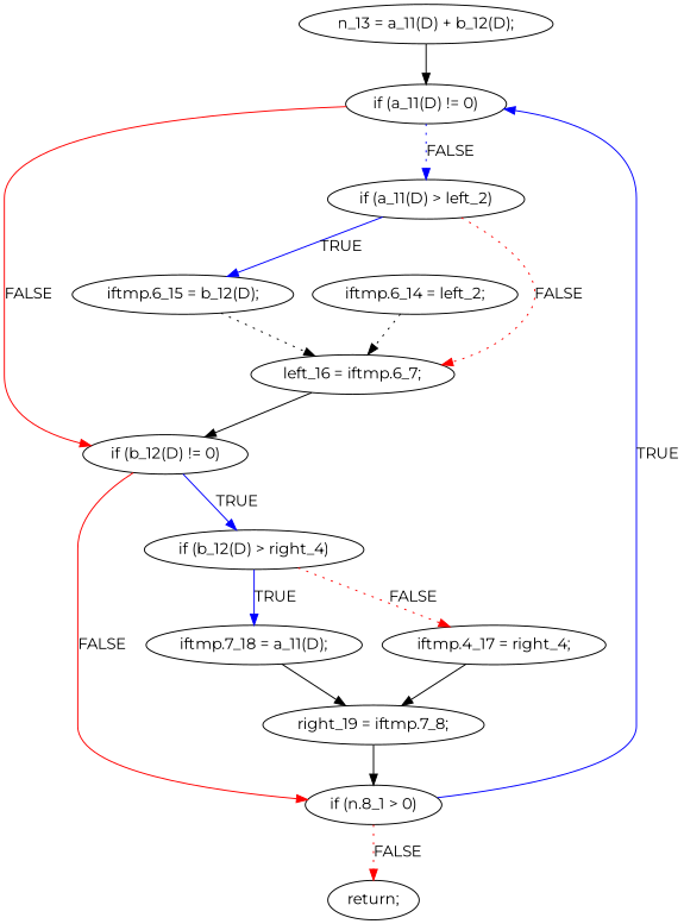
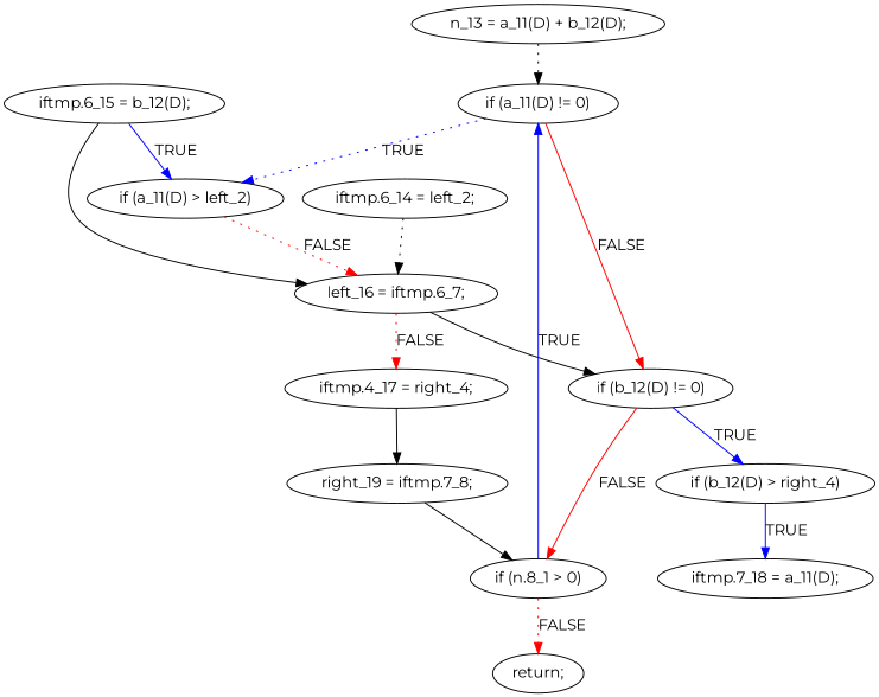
  digraph {
    fontname=Montserrat
    node [fontname=Montserrat]
    edge [color=black fontname=Montserrat style=solid]
    n1 [label="n_13 = a_11(D) + b_12(D);"]
    n2 [label="if (a_11(D) != 0)"]
    n3 [label="if (a_11(D) > left_2)"]
    n4 [label="if (b_12(D) != 0)"]
    n5 [label="iftmp.6_15 = b_12(D);"]
    n6 [label="left_16 = iftmp.6_7;"]
    n7 [label="if (b_12(D) > right_4)"]
    n8 [label="if (n.8_1 > 0)"]
    n9 [label="iftmp.6_14 = left_2;"]
    n10 [label="iftmp.7_18 = a_11(D);"]
    n11 [label="iftmp.4_17 = right_4;"]
    n12 [label="return;"]
    n13 [label="right_19 = iftmp.7_8;"]
-   n1 -> n2
-   n2 -> n3 [color=blue label=FALSE style=dotted]
+   n1 -> n2 [style=dotted]
+   n2 -> n3 [color=blue label=TRUE style=dotted]
    n2 -> n4 [color=red label=FALSE]
-   n3 -> n5 [color=blue label=TRUE]
+   n5 -> n3 [color=blue label=TRUE]
    n3 -> n6 [color=red label=FALSE style=dotted]
    n4 -> n7 [color=blue label=TRUE]
    n4 -> n8 [color=red label=FALSE]
-   n5 -> n6 [style=dotted]
+   n5 -> n6
    n6 -> n4
    n7 -> n10 [color=blue label=TRUE]
-   n7 -> n11 [color=red label=FALSE style=dotted]
+   n6 -> n11 [color=red label=FALSE style=dotted]
    n8 -> n2 [color=blue label=TRUE]
    n8 -> n12 [color=red label=FALSE style=dotted]
    n9 -> n6 [style=dotted]
-   n10 -> n13
    n11 -> n13
    n13 -> n8
  }
